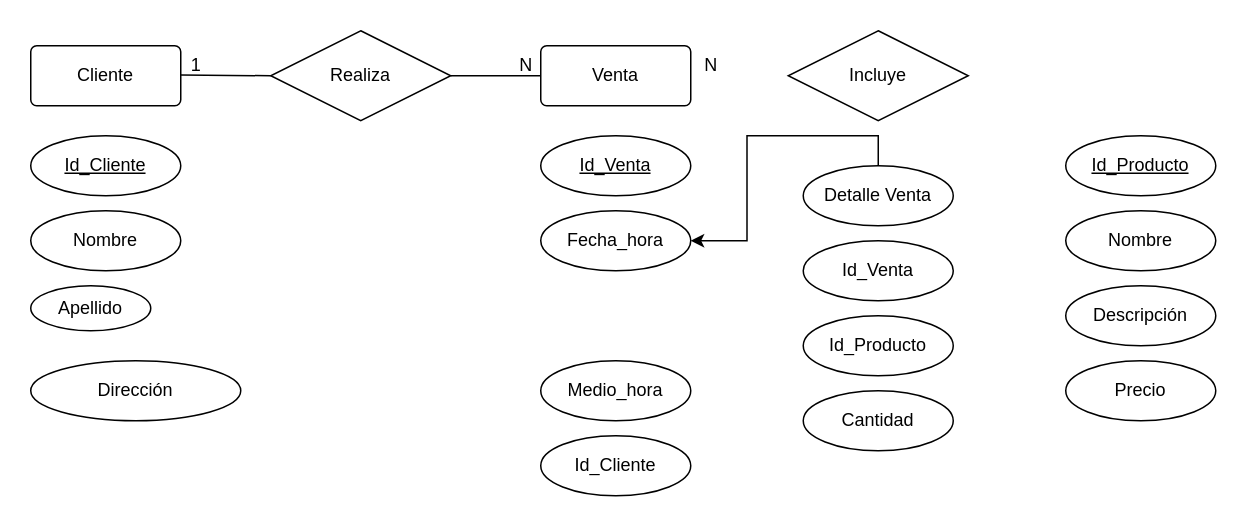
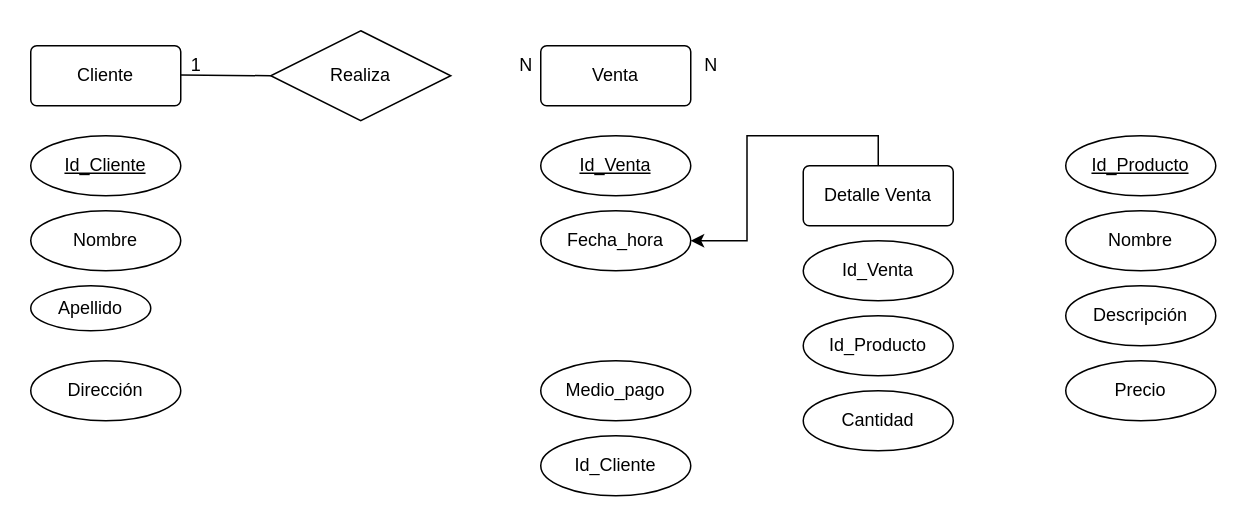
  <mxCell id="0" />
  <mxCell id="1" parent="0" />
  <mxCell id="2" value="Venta" style="rounded=1;arcSize=10;whiteSpace=wrap;html=1;align=center;" vertex="1" parent="1"><mxGeometry x="360" y="30" width="100" height="40" as="geometry" /></mxCell>
  <mxCell id="3" value="Id_Venta" style="ellipse;whiteSpace=wrap;html=1;align=center;fontStyle=4;" vertex="1" parent="1"><mxGeometry x="360" y="90" width="100" height="40" as="geometry" /></mxCell>
  <mxCell id="4" value="Id_Producto" style="ellipse;whiteSpace=wrap;html=1;align=center;fontStyle=4;" vertex="1" parent="1"><mxGeometry x="710" y="90" width="100" height="40" as="geometry" /></mxCell>
  <mxCell id="5" value="Fecha_hora" style="ellipse;whiteSpace=wrap;html=1;align=center;" vertex="1" parent="1"><mxGeometry x="360" y="140" width="100" height="40" as="geometry" /></mxCell>
- <mxCell id="6" value="Medio_hora" style="ellipse;whiteSpace=wrap;html=1;align=center;" vertex="1" parent="1"><mxGeometry x="360" y="240" width="100" height="40" as="geometry" /></mxCell>
+ <mxCell id="6" value="Medio_pago" style="ellipse;whiteSpace=wrap;html=1;align=center;" vertex="1" parent="1"><mxGeometry x="360" y="240" width="100" height="40" as="geometry" /></mxCell>
  <mxCell id="7" value="Id_Cliente" style="ellipse;whiteSpace=wrap;html=1;align=center;" vertex="1" parent="1"><mxGeometry x="360" y="290" width="100" height="40" as="geometry" /></mxCell>
  <mxCell id="8" value="Nombre" style="ellipse;whiteSpace=wrap;html=1;align=center;" vertex="1" parent="1"><mxGeometry x="710" y="140" width="100" height="40" as="geometry" /></mxCell>
  <mxCell id="9" value="Precio" style="ellipse;whiteSpace=wrap;html=1;align=center;" vertex="1" parent="1"><mxGeometry x="710" y="240" width="100" height="40" as="geometry" /></mxCell>
  <mxCell id="10" value="Descripción" style="ellipse;whiteSpace=wrap;html=1;align=center;" vertex="1" parent="1"><mxGeometry x="710" y="190" width="100" height="40" as="geometry" /></mxCell>
  <mxCell id="11" value="Cliente" style="rounded=1;arcSize=10;whiteSpace=wrap;html=1;align=center;" vertex="1" parent="1"><mxGeometry x="20" y="30" width="100" height="40" as="geometry" /></mxCell>
  <mxCell id="12" value="Id_Cliente" style="ellipse;whiteSpace=wrap;html=1;align=center;fontStyle=4;" vertex="1" parent="1"><mxGeometry x="20" y="90" width="100" height="40" as="geometry" /></mxCell>
  <mxCell id="13" value="Nombre" style="ellipse;whiteSpace=wrap;html=1;align=center;" vertex="1" parent="1"><mxGeometry x="20" y="140" width="100" height="40" as="geometry" /></mxCell>
  <mxCell id="14" value="Apellido" style="ellipse;whiteSpace=wrap;html=1;align=center;" vertex="1" parent="1"><mxGeometry x="20" y="190" width="80" height="30" as="geometry" /></mxCell>
- <mxCell id="15" value="Dirección" style="ellipse;whiteSpace=wrap;html=1;align=center;" vertex="1" parent="1"><mxGeometry x="20" y="240" width="140" height="40" as="geometry" /></mxCell>
+ <mxCell id="15" value="Dirección" style="ellipse;whiteSpace=wrap;html=1;align=center;" vertex="1" parent="1"><mxGeometry x="20" y="240" width="100" height="40" as="geometry" /></mxCell>
  <mxCell id="16" value="Realiza" style="shape=rhombus;perimeter=rhombusPerimeter;whiteSpace=wrap;html=1;align=center;" vertex="1" parent="1"><mxGeometry x="180" y="20" width="120" height="60" as="geometry" /></mxCell>
  <mxCell id="17" value="" style="endArrow=none;html=1;rounded=0;entryX=0;entryY=0.5;entryDx=0;entryDy=0;" edge="1" parent="1" target="16"><mxGeometry relative="1" as="geometry"><mxPoint x="120" y="49.5" as="sourcePoint" /><mxPoint x="160" y="90" as="targetPoint" /></mxGeometry></mxCell>
- <mxCell id="18" value="" style="endArrow=none;html=1;rounded=0;entryX=0;entryY=0.5;entryDx=0;entryDy=0;exitX=1;exitY=0.5;exitDx=0;exitDy=0;" edge="1" parent="1" source="16" target="2"><mxGeometry relative="1" as="geometry"><mxPoint x="130" y="59.5" as="sourcePoint" /><mxPoint x="190" y="60" as="targetPoint" /></mxGeometry></mxCell>
  <mxCell id="19" value="1" style="text;html=1;align=center;verticalAlign=middle;resizable=0;points=[];autosize=1;strokeColor=none;fillColor=none;" vertex="1" parent="1"><mxGeometry x="115" y="28" width="30" height="30" as="geometry" /></mxCell>
  <mxCell id="20" value="N" style="text;html=1;align=center;verticalAlign=middle;resizable=0;points=[];autosize=1;strokeColor=none;fillColor=none;" vertex="1" parent="1"><mxGeometry x="335" y="28" width="30" height="30" as="geometry" /></mxCell>
- <mxCell id="21" value="Incluye" style="shape=rhombus;perimeter=rhombusPerimeter;whiteSpace=wrap;html=1;align=center;" vertex="1" parent="1"><mxGeometry x="525" y="20" width="120" height="60" as="geometry" /></mxCell>
  <mxCell id="22" value="N&amp;nbsp;" style="text;html=1;align=center;verticalAlign=middle;resizable=0;points=[];autosize=1;strokeColor=none;fillColor=none;" vertex="1" parent="1"><mxGeometry x="455" y="28" width="40" height="30" as="geometry" /></mxCell>
  <mxCell id="23" style="edgeStyle=orthogonalEdgeStyle;rounded=0;orthogonalLoop=1;jettySize=auto;html=1;exitX=0.5;exitY=0;exitDx=0;exitDy=0;" edge="1" parent="1" source="24" target="5"><mxGeometry relative="1" as="geometry" /></mxCell>
- <mxCell id="24" value="Detalle Venta" style="ellipse;arcSize=10;whiteSpace=wrap;html=1;align=center;" vertex="1" parent="1"><mxGeometry x="535" y="110" width="100" height="40" as="geometry" /></mxCell>
+ <mxCell id="24" value="Detalle Venta" style="rounded=1;arcSize=10;whiteSpace=wrap;html=1;align=center;" vertex="1" parent="1"><mxGeometry x="535" y="110" width="100" height="40" as="geometry" /></mxCell>
  <mxCell id="25" value="Id_Venta" style="ellipse;whiteSpace=wrap;html=1;align=center;" vertex="1" parent="1"><mxGeometry x="535" y="160" width="100" height="40" as="geometry" /></mxCell>
  <mxCell id="26" value="Id_Producto" style="ellipse;whiteSpace=wrap;html=1;align=center;" vertex="1" parent="1"><mxGeometry x="535" y="210" width="100" height="40" as="geometry" /></mxCell>
  <mxCell id="27" value="Cantidad" style="ellipse;whiteSpace=wrap;html=1;align=center;" vertex="1" parent="1"><mxGeometry x="535" y="260" width="100" height="40" as="geometry" /></mxCell>
